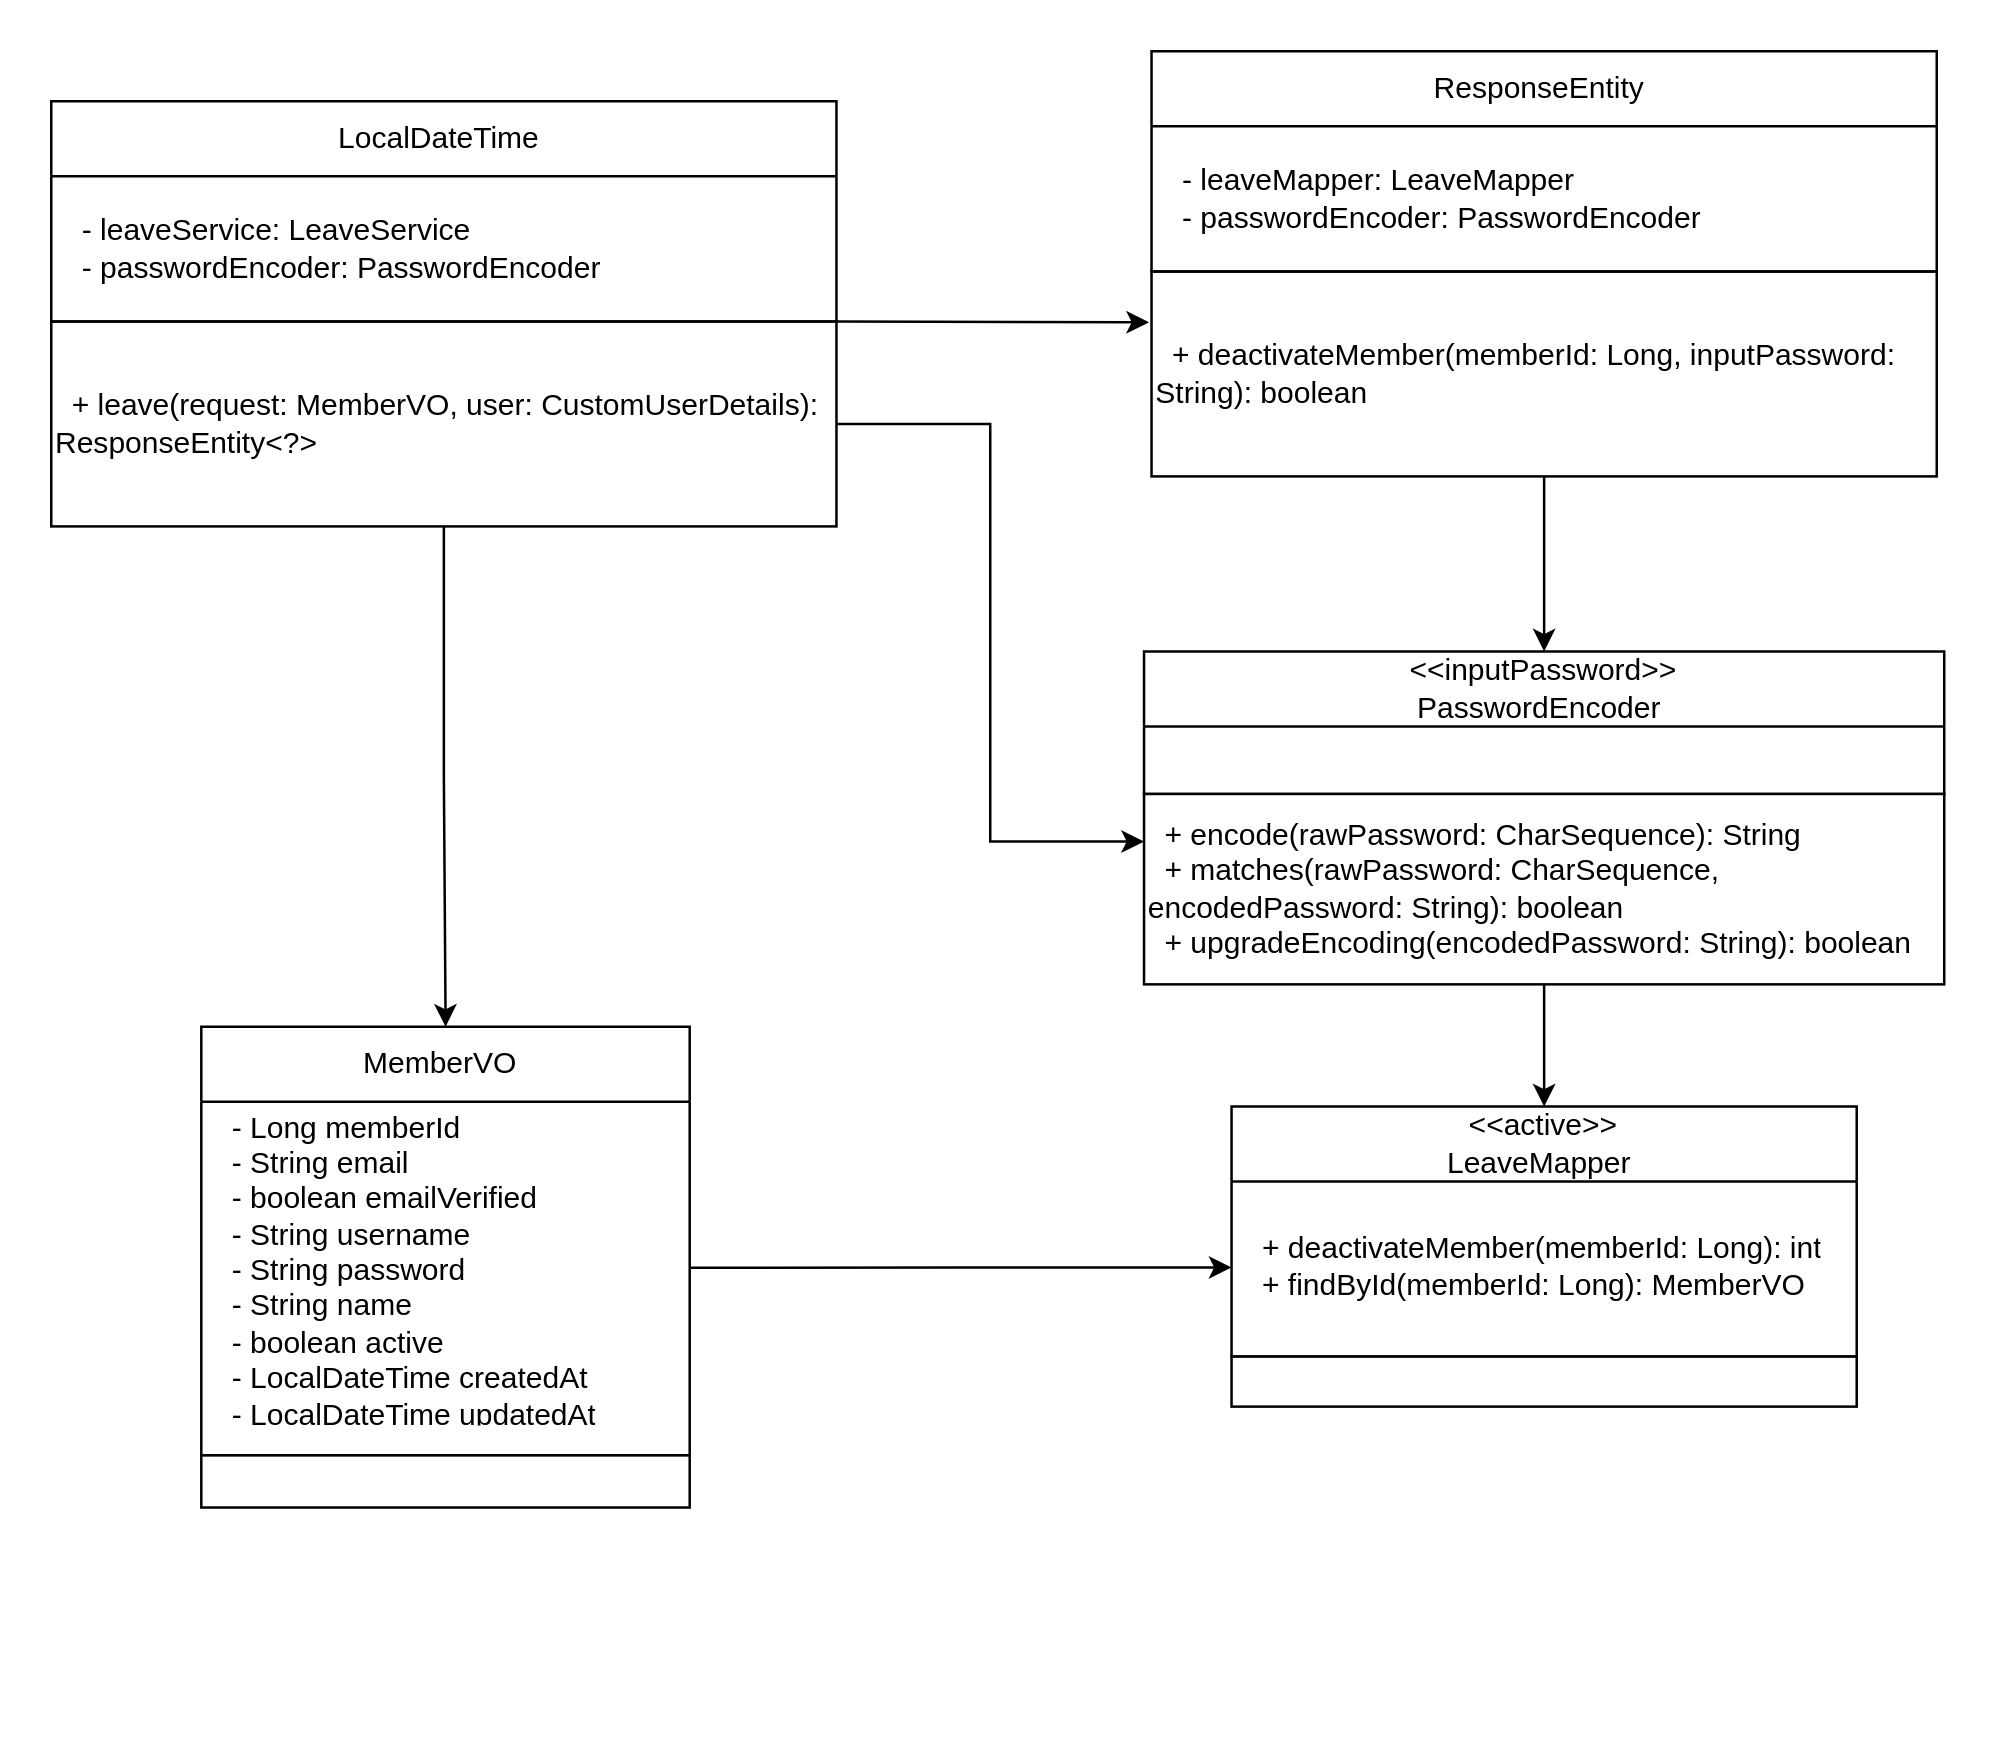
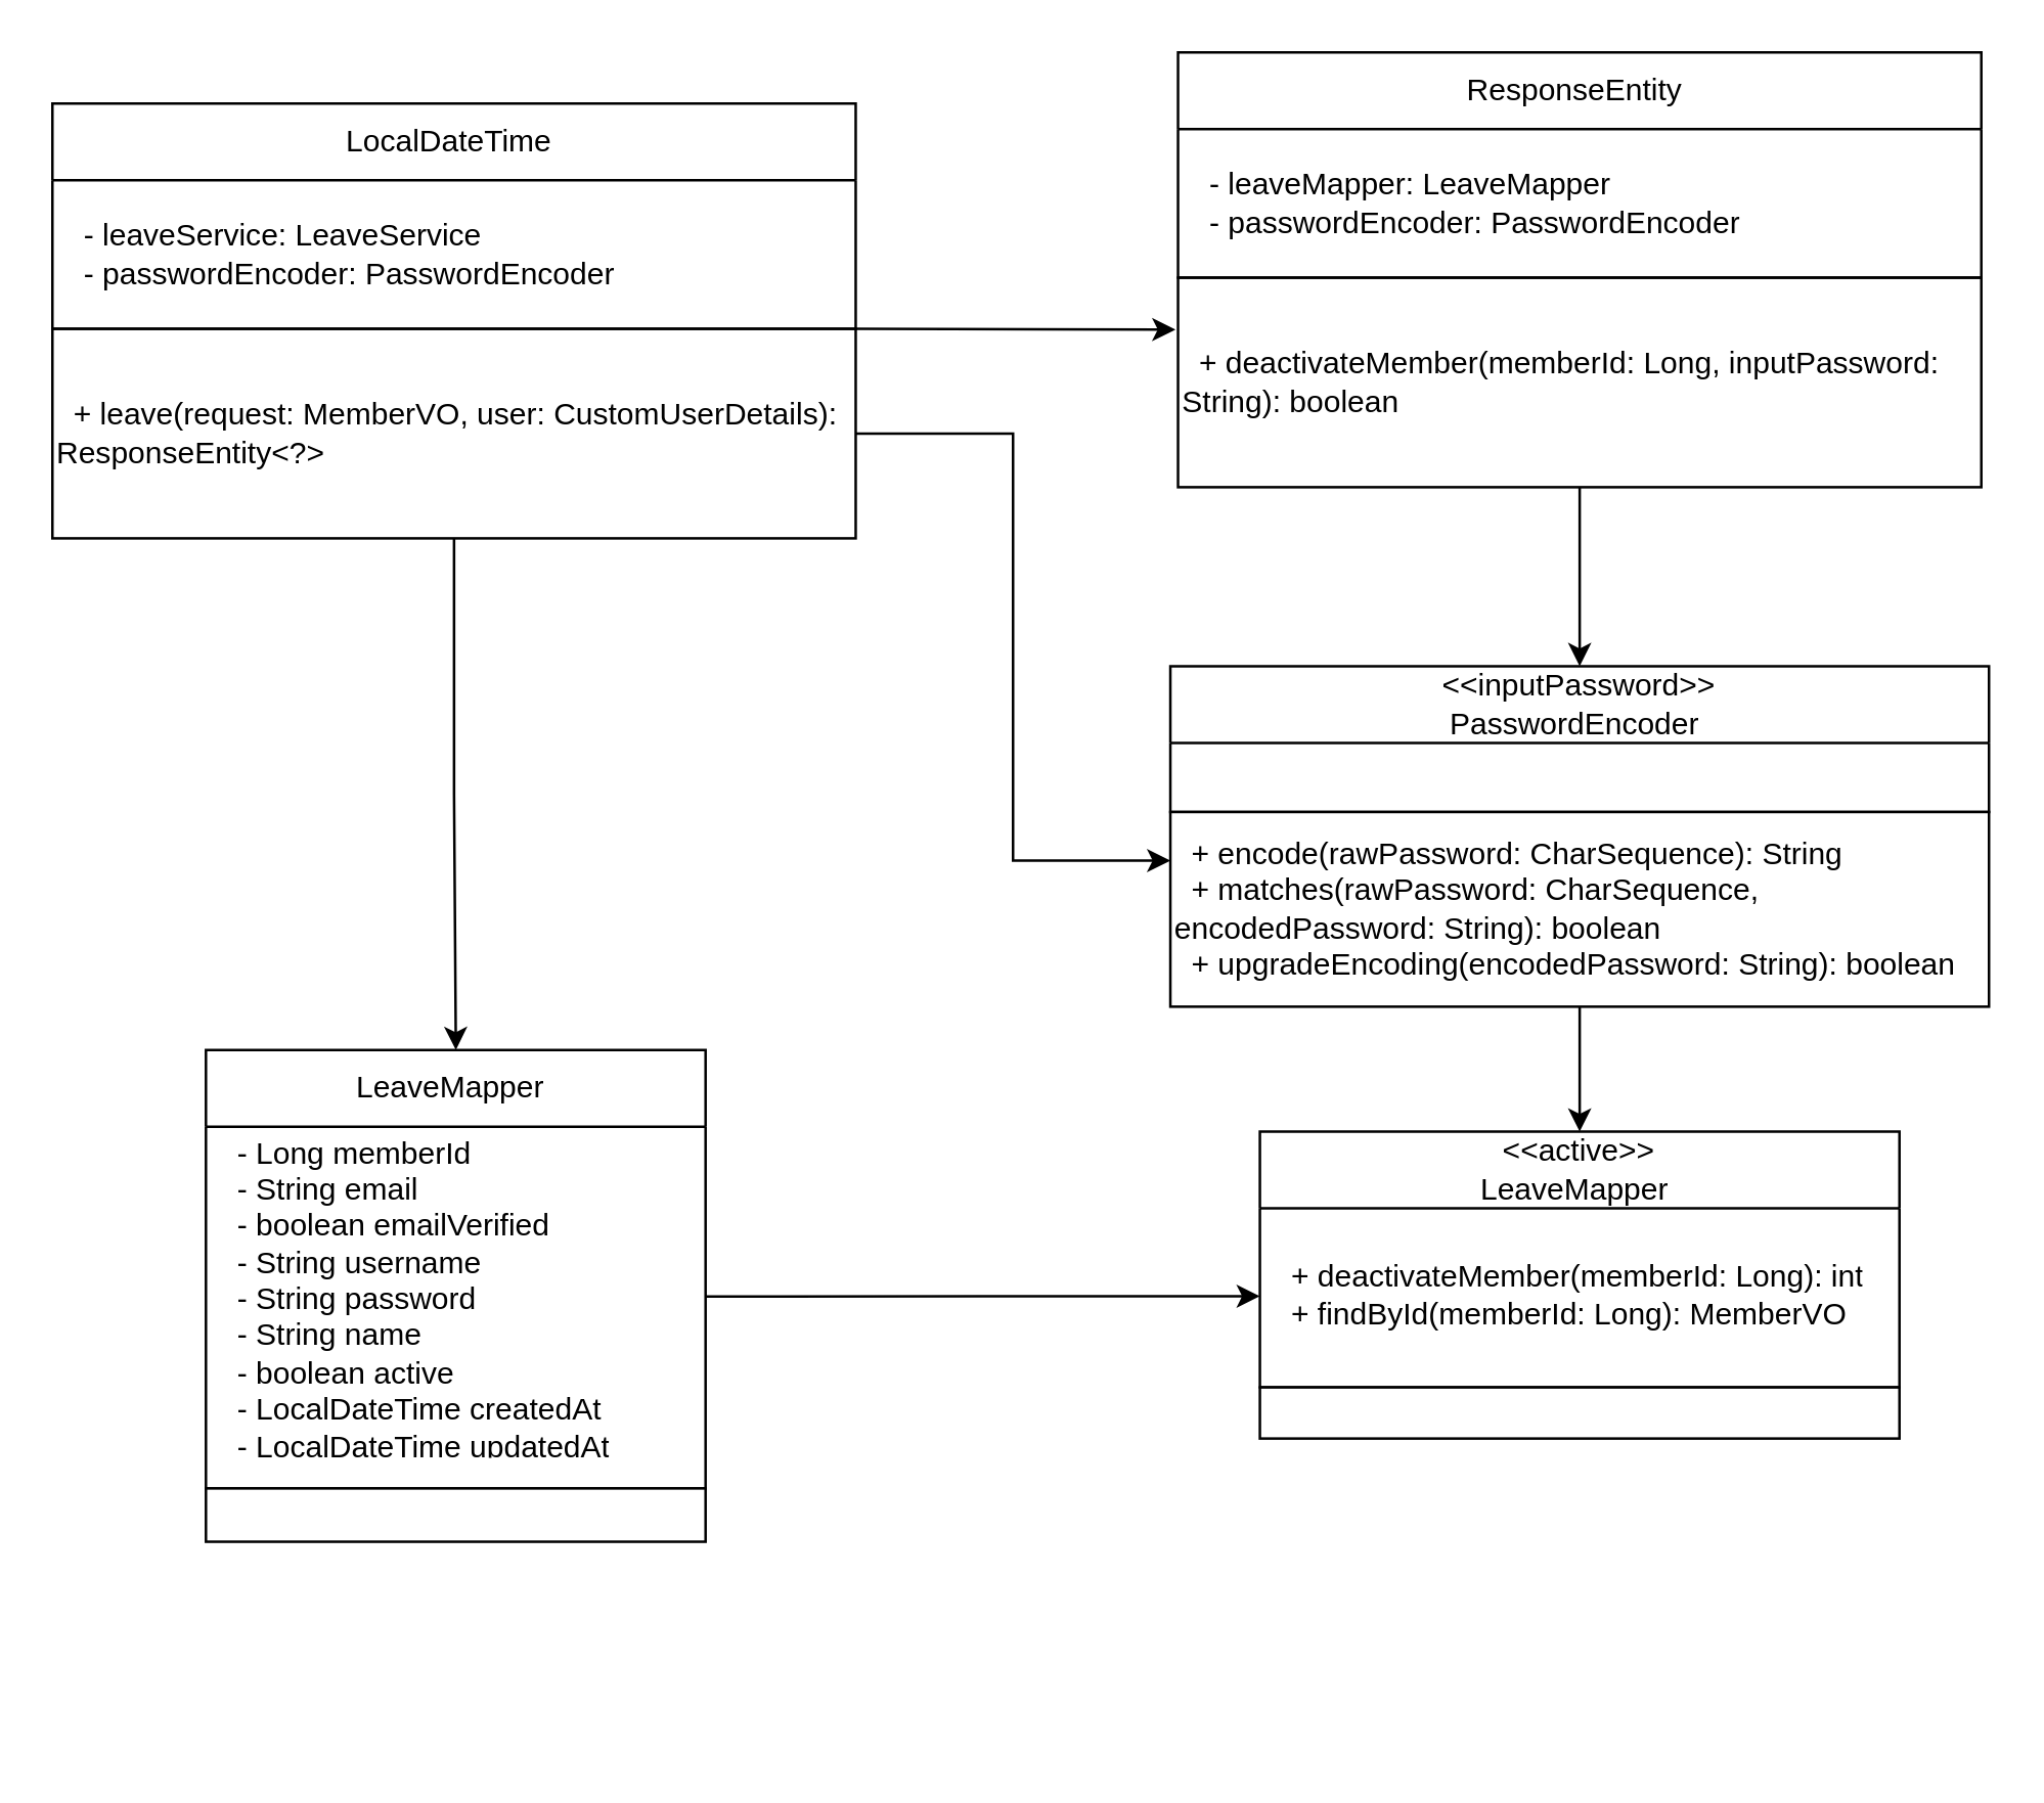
  <mxCell id="0" />
  <mxCell id="1" parent="0" />
  <mxCell id="2" value="" style="endArrow=classic;html=1;rounded=0;exitX=1;exitY=0;exitDx=0;exitDy=0;entryX=0;entryY=0.25;entryDx=0;entryDy=0;" edge="1" parent="1" source="11"><mxGeometry width="50" height="50" relative="1" as="geometry"><mxPoint x="119" y="283" as="sourcePoint" /><mxPoint x="459" y="128.37" as="targetPoint" /></mxGeometry></mxCell>
  <mxCell id="3" style="edgeStyle=orthogonalEdgeStyle;rounded=0;orthogonalLoop=1;jettySize=auto;html=1;entryX=0.5;entryY=0;entryDx=0;entryDy=0;" edge="1" parent="1" source="27" target="16"><mxGeometry relative="1" as="geometry" /></mxCell>
  <mxCell id="4" value="" style="endArrow=classic;html=1;rounded=0;exitX=1;exitY=0.5;exitDx=0;exitDy=0;entryX=0;entryY=0.5;entryDx=0;entryDy=0;edgeStyle=orthogonalEdgeStyle;" edge="1" parent="1" source="8" target="17"><mxGeometry width="50" height="50" relative="1" as="geometry"><mxPoint x="-241" y="829" as="sourcePoint" /><mxPoint x="339" y="563" as="targetPoint" /></mxGeometry></mxCell>
  <mxCell id="5" value="" style="group" vertex="1" connectable="0" parent="1"><mxGeometry x="70" y="411.5" width="250" height="271" as="geometry" /></mxCell>
  <mxCell id="6" value="" style="group" vertex="1" connectable="0" parent="5"><mxGeometry width="250" height="250.154" as="geometry" /></mxCell>
- <mxCell id="7" value="MemberVO&amp;nbsp;" style="swimlane;fontStyle=0;childLayout=stackLayout;horizontal=1;startSize=30;horizontalStack=0;resizeParent=1;resizeParentMax=0;resizeLast=0;collapsible=1;marginBottom=0;whiteSpace=wrap;html=1;container=0;" vertex="1" parent="6"><mxGeometry x="10" y="-1.42" width="195.31" height="171.42" as="geometry"><mxRectangle x="100" y="80" width="140" height="30" as="alternateBounds" /></mxGeometry></mxCell>
+ <mxCell id="7" value="LeaveMapper&amp;nbsp;" style="swimlane;fontStyle=0;childLayout=stackLayout;horizontal=1;startSize=30;horizontalStack=0;resizeParent=1;resizeParentMax=0;resizeLast=0;collapsible=1;marginBottom=0;whiteSpace=wrap;html=1;container=0;" vertex="1" parent="6"><mxGeometry x="10" y="-1.42" width="195.31" height="171.42" as="geometry"><mxRectangle x="100" y="80" width="140" height="30" as="alternateBounds" /></mxGeometry></mxCell>
  <mxCell id="8" value="&lt;div&gt;&amp;nbsp; - Long memberId&lt;/div&gt;&lt;div&gt;&amp;nbsp; - String email&lt;/div&gt;&lt;div&gt;&amp;nbsp; - boolean emailVerified&lt;/div&gt;&lt;div&gt;&amp;nbsp; - String username&lt;/div&gt;&lt;div&gt;&amp;nbsp; - String password&lt;/div&gt;&lt;div&gt;&amp;nbsp; - String name&lt;/div&gt;&lt;div&gt;&amp;nbsp; - boolean active&lt;/div&gt;&lt;div&gt;&amp;nbsp; - LocalDateTime createdAt&lt;/div&gt;&lt;div&gt;&amp;nbsp; - LocalDateTime updatedAt&lt;/div&gt;" style="text;strokeColor=none;fillColor=none;align=left;verticalAlign=middle;spacingLeft=4;spacingRight=4;overflow=hidden;points=[[0,0.5],[1,0.5]];portConstraint=eastwest;rotatable=0;whiteSpace=wrap;html=1;container=0;" vertex="1" parent="6"><mxGeometry x="10" y="29.85" width="195.31" height="130.15" as="geometry" /></mxCell>
  <mxCell id="9" value="" style="rounded=0;whiteSpace=wrap;html=1;align=left;container=0;" vertex="1" parent="6"><mxGeometry x="10" y="169.996" width="195.31" height="20.846" as="geometry" /></mxCell>
  <mxCell id="10" value="" style="group" vertex="1" connectable="0" parent="1"><mxGeometry x="20" y="40" width="314" height="170" as="geometry" /></mxCell>
  <mxCell id="11" value="&amp;nbsp; + leave(request: MemberVO, user: CustomUserDetails): ResponseEntity&amp;lt;?&amp;gt;" style="rounded=0;whiteSpace=wrap;html=1;align=left;container=0;" vertex="1" parent="10"><mxGeometry y="88.06" width="314" height="81.94" as="geometry" /></mxCell>
  <mxCell id="12" value="LocalDateTime&amp;nbsp;" style="swimlane;fontStyle=0;childLayout=stackLayout;horizontal=1;startSize=30;horizontalStack=0;resizeParent=1;resizeParentMax=0;resizeLast=0;collapsible=1;marginBottom=0;whiteSpace=wrap;html=1;container=0;" vertex="1" parent="10"><mxGeometry width="314" height="88.06" as="geometry"><mxRectangle x="100" y="80" width="140" height="30" as="alternateBounds" /></mxGeometry></mxCell>
  <mxCell id="13" value="&lt;div&gt;&amp;nbsp; - leaveService: LeaveService&lt;/div&gt;&lt;div&gt;&amp;nbsp; - passwordEncoder: PasswordEncoder&lt;/div&gt;" style="text;strokeColor=none;fillColor=none;align=left;verticalAlign=middle;spacingLeft=4;spacingRight=4;overflow=hidden;points=[[0,0.5],[1,0.5]];portConstraint=eastwest;rotatable=0;whiteSpace=wrap;html=1;container=0;" vertex="1" parent="10"><mxGeometry y="30" width="314" height="58.06" as="geometry" /></mxCell>
  <mxCell id="14" style="rounded=0;orthogonalLoop=1;jettySize=auto;html=1;edgeStyle=orthogonalEdgeStyle;" edge="1" parent="1" source="11" target="7"><mxGeometry relative="1" as="geometry" /></mxCell>
  <mxCell id="15" value="" style="group" vertex="1" connectable="0" parent="1"><mxGeometry x="492" y="442" width="250" height="120" as="geometry" /></mxCell>
  <mxCell id="16" value="&lt;div&gt;&amp;lt;&amp;lt;active&amp;gt;&amp;gt;&lt;/div&gt;LeaveMapper&amp;nbsp;" style="swimlane;fontStyle=0;childLayout=stackLayout;horizontal=1;startSize=30;horizontalStack=0;resizeParent=1;resizeParentMax=0;resizeLast=0;collapsible=1;marginBottom=0;whiteSpace=wrap;html=1;container=0;" vertex="1" parent="15"><mxGeometry width="250.0" height="100" as="geometry"><mxRectangle x="100" y="80" width="140" height="30" as="alternateBounds" /></mxGeometry></mxCell>
  <mxCell id="17" value="&lt;div&gt;&amp;nbsp; + deactivateMember(memberId: Long): int&lt;/div&gt;&lt;div&gt;&amp;nbsp; + findById(memberId: Long): MemberVO&lt;/div&gt;" style="text;strokeColor=none;fillColor=none;align=left;verticalAlign=middle;spacingLeft=4;spacingRight=4;overflow=hidden;points=[[0,0.5],[1,0.5]];portConstraint=eastwest;rotatable=0;whiteSpace=wrap;html=1;container=0;" vertex="1" parent="15"><mxGeometry y="28.64" width="250.0" height="71.36" as="geometry" /></mxCell>
  <mxCell id="18" value="" style="rounded=0;whiteSpace=wrap;html=1;align=left;container=0;" vertex="1" parent="15"><mxGeometry y="100" width="250.0" height="20" as="geometry" /></mxCell>
  <mxCell id="19" value="" style="group" vertex="1" connectable="0" parent="1"><mxGeometry x="460" y="20" width="314" height="170" as="geometry" /></mxCell>
  <mxCell id="20" value="&amp;nbsp; + deactivateMember(memberId: Long, inputPassword: String): boolean" style="rounded=0;whiteSpace=wrap;html=1;align=left;container=0;" vertex="1" parent="19"><mxGeometry y="88.06" width="314" height="81.94" as="geometry" /></mxCell>
  <mxCell id="21" value="ResponseEntity&amp;nbsp;" style="swimlane;fontStyle=0;childLayout=stackLayout;horizontal=1;startSize=30;horizontalStack=0;resizeParent=1;resizeParentMax=0;resizeLast=0;collapsible=1;marginBottom=0;whiteSpace=wrap;html=1;container=0;" vertex="1" parent="19"><mxGeometry width="314" height="88.06" as="geometry"><mxRectangle x="100" y="80" width="140" height="30" as="alternateBounds" /></mxGeometry></mxCell>
  <mxCell id="22" value="&lt;div&gt;&amp;nbsp; - leaveMapper: LeaveMapper&lt;/div&gt;&lt;div&gt;&amp;nbsp; - passwordEncoder: PasswordEncoder&lt;/div&gt;" style="text;strokeColor=none;fillColor=none;align=left;verticalAlign=middle;spacingLeft=4;spacingRight=4;overflow=hidden;points=[[0,0.5],[1,0.5]];portConstraint=eastwest;rotatable=0;whiteSpace=wrap;html=1;container=0;" vertex="1" parent="19"><mxGeometry y="30" width="314" height="58.06" as="geometry" /></mxCell>
  <mxCell id="23" style="edgeStyle=orthogonalEdgeStyle;rounded=0;orthogonalLoop=1;jettySize=auto;html=1;entryX=0;entryY=0.25;entryDx=0;entryDy=0;exitX=1;exitY=0.5;exitDx=0;exitDy=0;" edge="1" parent="1" source="11" target="27"><mxGeometry relative="1" as="geometry" /></mxCell>
  <mxCell id="24" style="edgeStyle=orthogonalEdgeStyle;rounded=0;orthogonalLoop=1;jettySize=auto;html=1;entryX=0.5;entryY=0;entryDx=0;entryDy=0;" edge="1" parent="1" source="20" target="26"><mxGeometry relative="1" as="geometry" /></mxCell>
  <mxCell id="25" value="" style="group" vertex="1" connectable="0" parent="1"><mxGeometry x="457" y="260" width="320" height="133.13" as="geometry" /></mxCell>
  <mxCell id="26" value="&lt;div&gt;&amp;lt;&amp;lt;inputPassword&amp;gt;&amp;gt;&lt;/div&gt;PasswordEncoder&amp;nbsp;" style="swimlane;fontStyle=0;childLayout=stackLayout;horizontal=1;startSize=30;horizontalStack=0;resizeParent=1;resizeParentMax=0;resizeLast=0;collapsible=1;marginBottom=0;whiteSpace=wrap;html=1;container=0;" vertex="1" parent="25"><mxGeometry width="320" height="57" as="geometry"><mxRectangle x="100" y="80" width="140" height="30" as="alternateBounds" /></mxGeometry></mxCell>
  <mxCell id="27" value="&lt;div&gt;&amp;nbsp; + encode(rawPassword: CharSequence): String&lt;/div&gt;&lt;div&gt;&amp;nbsp; + matches(rawPassword: CharSequence, encodedPassword: String): boolean&lt;/div&gt;&lt;div&gt;&amp;nbsp; + upgradeEncoding(encodedPassword: String): boolean&lt;/div&gt;" style="rounded=0;whiteSpace=wrap;html=1;align=left;container=0;" vertex="1" parent="25"><mxGeometry y="57" width="320" height="76.13" as="geometry" /></mxCell>
